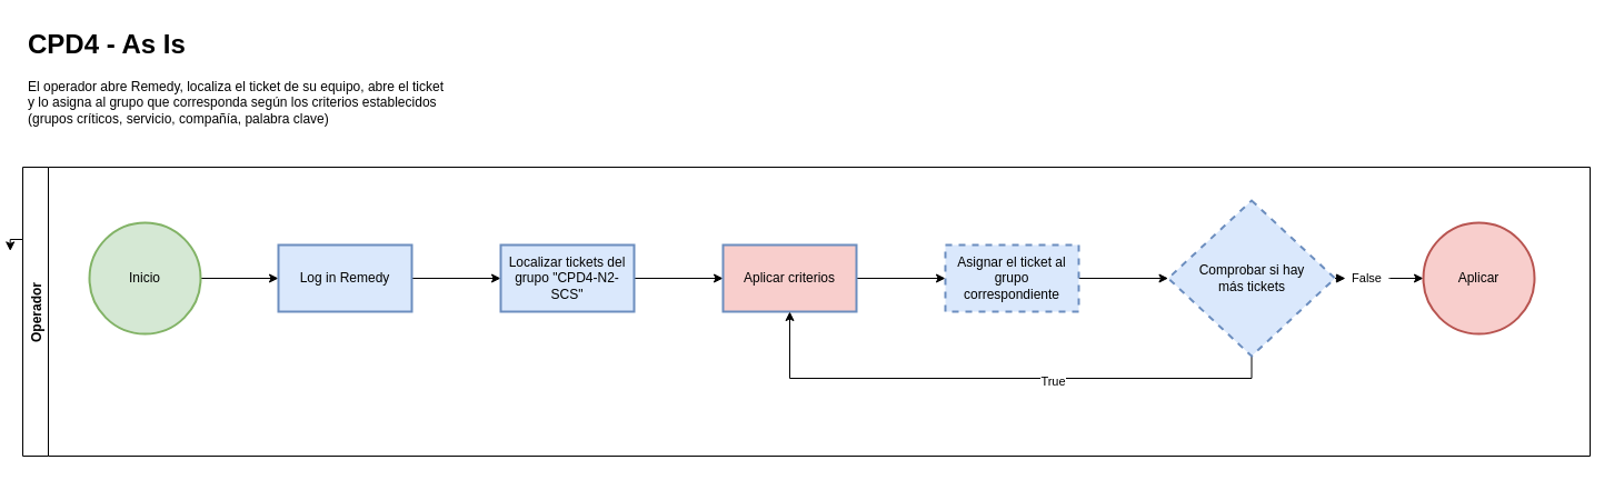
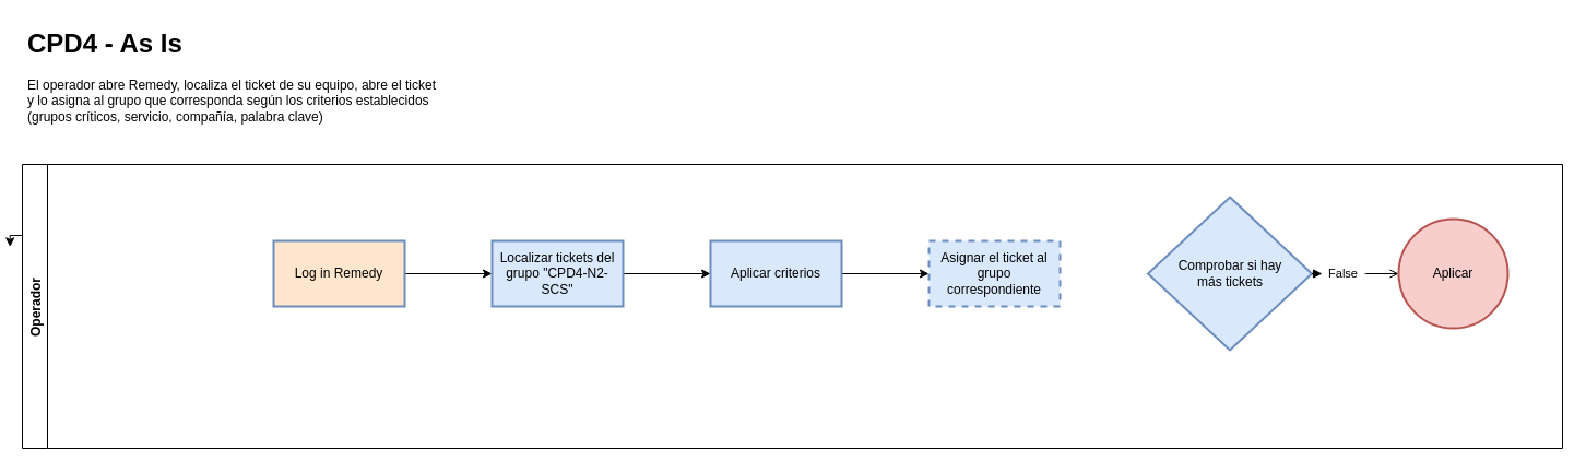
  <mxCell id="0" />
  <mxCell id="1" parent="0" />
  <mxCell id="2" value="Operador" style="swimlane;horizontal=0;startSize=23;" vertex="1" parent="1"><mxGeometry x="20" y="150" width="1410" height="260" as="geometry" /></mxCell>
- <mxCell id="3" value="" style="edgeStyle=orthogonalEdgeStyle;rounded=0;orthogonalLoop=1;jettySize=auto;html=1;" edge="1" parent="2" source="4" target="6"><mxGeometry relative="1" as="geometry" /></mxCell>
- <mxCell id="4" value="Inicio" style="strokeWidth=2;html=1;shape=mxgraph.flowchart.start_2;whiteSpace=wrap;fillColor=#d5e8d4;strokeColor=#82b366;" vertex="1" parent="2"><mxGeometry x="60" y="50" width="100" height="100" as="geometry" /></mxCell>
  <mxCell id="5" value="" style="edgeStyle=orthogonalEdgeStyle;rounded=0;orthogonalLoop=1;jettySize=auto;html=1;" edge="1" parent="2" source="6" target="8"><mxGeometry relative="1" as="geometry" /></mxCell>
- <mxCell id="6" value="Log in Remedy" style="whiteSpace=wrap;html=1;fillColor=#dae8fc;strokeColor=#6c8ebf;strokeWidth=2;" vertex="1" parent="2"><mxGeometry x="230" y="70" width="120" height="60" as="geometry" /></mxCell>
+ <mxCell id="6" value="Log in Remedy" style="whiteSpace=wrap;html=1;fillColor=#ffe6cc;strokeColor=#6c8ebf;strokeWidth=2;" vertex="1" parent="2"><mxGeometry x="230" y="70" width="120" height="60" as="geometry" /></mxCell>
  <mxCell id="7" value="" style="edgeStyle=orthogonalEdgeStyle;rounded=0;orthogonalLoop=1;jettySize=auto;html=1;" edge="1" parent="2" source="8" target="10"><mxGeometry relative="1" as="geometry" /></mxCell>
  <mxCell id="8" value="Localizar tickets del grupo &quot;CPD4-N2-SCS&quot;" style="whiteSpace=wrap;html=1;fillColor=#dae8fc;strokeColor=#6c8ebf;strokeWidth=2;" vertex="1" parent="2"><mxGeometry x="430" y="70" width="120" height="60" as="geometry" /></mxCell>
  <mxCell id="9" value="" style="edgeStyle=orthogonalEdgeStyle;rounded=0;orthogonalLoop=1;jettySize=auto;html=1;" edge="1" parent="2" source="10" target="12"><mxGeometry relative="1" as="geometry" /></mxCell>
- <mxCell id="10" value="Aplicar criterios" style="whiteSpace=wrap;html=1;fillColor=#f8cecc;strokeColor=#6c8ebf;strokeWidth=2;" vertex="1" parent="2"><mxGeometry x="630" y="70" width="120" height="60" as="geometry" /></mxCell>
- <mxCell id="11" value="" style="edgeStyle=orthogonalEdgeStyle;rounded=0;orthogonalLoop=1;jettySize=auto;html=1;" edge="1" parent="2" source="12" target="16"><mxGeometry relative="1" as="geometry" /></mxCell>
+ <mxCell id="10" value="Aplicar criterios" style="whiteSpace=wrap;html=1;fillColor=#dae8fc;strokeColor=#6c8ebf;strokeWidth=2;" vertex="1" parent="2"><mxGeometry x="630" y="70" width="120" height="60" as="geometry" /></mxCell>
  <mxCell id="12" value="Asignar el ticket al grupo correspondiente" style="whiteSpace=wrap;html=1;fillColor=#dae8fc;strokeColor=#6c8ebf;strokeWidth=2;dashed=1;" vertex="1" parent="2"><mxGeometry x="830" y="70" width="120" height="60" as="geometry" /></mxCell>
- <mxCell id="13" style="edgeStyle=orthogonalEdgeStyle;rounded=0;orthogonalLoop=1;jettySize=auto;html=1;exitX=0.5;exitY=1;exitDx=0;exitDy=0;entryX=0.5;entryY=1;entryDx=0;entryDy=0;" edge="1" parent="2" source="16" target="10"><mxGeometry relative="1" as="geometry" /></mxCell>
- <mxCell id="14" value="True" style="edgeLabel;html=1;align=center;verticalAlign=middle;resizable=0;points=[];" vertex="1" connectable="0" parent="13"><mxGeometry x="-0.191" y="2" relative="1" as="geometry"><mxPoint x="1" as="offset" /></mxGeometry></mxCell>
- <mxCell id="15" style="edgeStyle=orthogonalEdgeStyle;rounded=0;orthogonalLoop=1;jettySize=auto;html=1;exitX=1;exitY=0.5;exitDx=0;exitDy=0;entryX=0;entryY=0.5;entryDx=0;entryDy=0;entryPerimeter=0;startArrow=none;" edge="1" parent="2" source="18" target="17"><mxGeometry relative="1" as="geometry"><Array as="points"><mxPoint x="1230" y="100" /><mxPoint x="1230" y="100" /></Array></mxGeometry></mxCell>
- <mxCell id="16" value="Comprobar si hay&lt;br&gt;más tickets" style="rhombus;whiteSpace=wrap;html=1;fillColor=#dae8fc;strokeColor=#6c8ebf;strokeWidth=2;dashed=1;" vertex="1" parent="2"><mxGeometry x="1030.5" y="30" width="150" height="140" as="geometry" /></mxCell>
+ <mxCell id="15" style="edgeStyle=orthogonalEdgeStyle;rounded=0;orthogonalLoop=1;jettySize=auto;html=1;exitX=1;exitY=0.5;exitDx=0;exitDy=0;entryX=0;entryY=0.5;entryDx=0;entryDy=0;entryPerimeter=0;startArrow=none;endArrow=open;" edge="1" parent="2" source="18" target="17"><mxGeometry relative="1" as="geometry"><Array as="points"><mxPoint x="1230" y="100" /><mxPoint x="1230" y="100" /></Array></mxGeometry></mxCell>
+ <mxCell id="16" value="Comprobar si hay&lt;br&gt;más tickets" style="rhombus;whiteSpace=wrap;html=1;fillColor=#dae8fc;strokeColor=#6c8ebf;strokeWidth=2;" vertex="1" parent="2"><mxGeometry x="1030.5" y="30" width="150" height="140" as="geometry" /></mxCell>
  <mxCell id="17" value="Aplicar" style="strokeWidth=2;html=1;shape=mxgraph.flowchart.start_2;whiteSpace=wrap;fillColor=#f8cecc;strokeColor=#b85450;" vertex="1" parent="2"><mxGeometry x="1260" y="50" width="100" height="100" as="geometry" /></mxCell>
  <mxCell id="18" value="&lt;span style=&quot;font-size: 11px;&quot;&gt;False&lt;/span&gt;" style="text;html=1;strokeColor=none;fillColor=none;align=center;verticalAlign=middle;whiteSpace=wrap;rounded=0;" vertex="1" parent="2"><mxGeometry x="1190" y="85" width="39" height="30" as="geometry" /></mxCell>
  <mxCell id="19" value="" style="edgeStyle=orthogonalEdgeStyle;rounded=0;orthogonalLoop=1;jettySize=auto;html=1;exitX=1;exitY=0.5;exitDx=0;exitDy=0;entryX=0;entryY=0.5;entryDx=0;entryDy=0;entryPerimeter=0;endArrow=block;" edge="1" parent="2" source="16" target="18"><mxGeometry relative="1" as="geometry"><mxPoint x="1240.5" y="190" as="sourcePoint" /><mxPoint x="1320" y="190" as="targetPoint" /><Array as="points" /></mxGeometry></mxCell>
  <mxCell id="20" style="edgeStyle=orthogonalEdgeStyle;rounded=0;orthogonalLoop=1;jettySize=auto;html=1;exitX=0;exitY=0.25;exitDx=0;exitDy=0;entryX=-0.008;entryY=0.29;entryDx=0;entryDy=0;entryPerimeter=0;" edge="1" parent="1" source="2" target="2"><mxGeometry relative="1" as="geometry" /></mxCell>
  <mxCell id="21" value="&lt;h1&gt;CPD4 - As Is&lt;/h1&gt;&lt;div&gt;El operador abre Remedy, localiza el ticket de su equipo, abre el ticket y lo asigna al grupo que corresponda según los criterios establecidos (grupos críticos, servicio, compañía, palabra clave)&lt;/div&gt;" style="text;html=1;strokeColor=none;fillColor=none;spacing=5;spacingTop=-20;whiteSpace=wrap;overflow=hidden;rounded=0;" vertex="1" parent="1"><mxGeometry x="20" y="20" width="390" height="120" as="geometry" /></mxCell>
